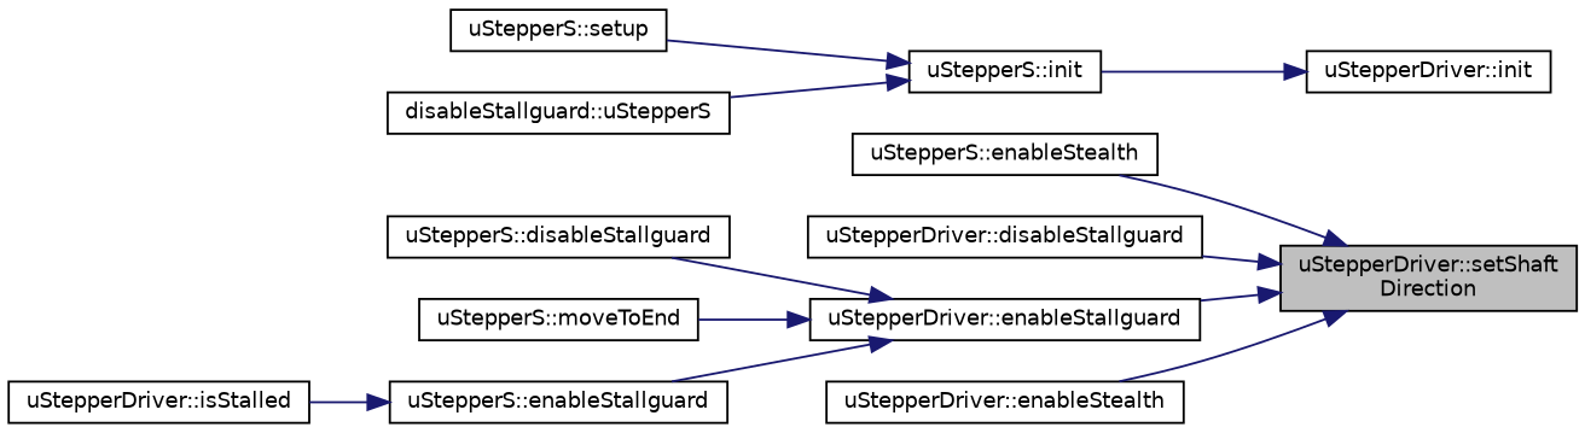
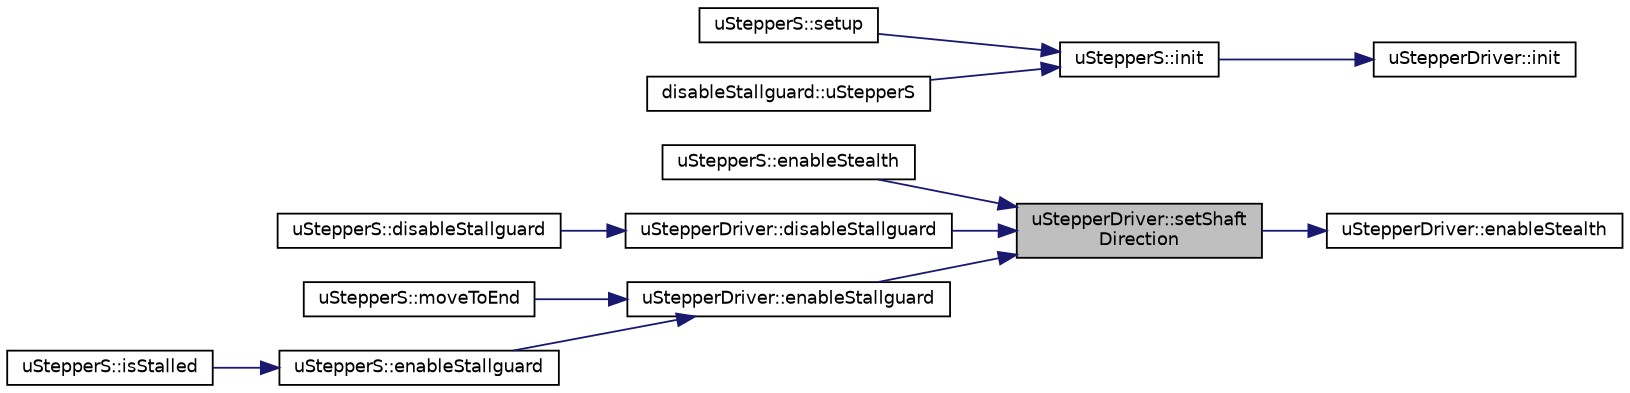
  digraph {
    rankdir=RL
    node [color=black fillcolor=white fontname=Helvetica fontsize=10 shape=record style=filled]
    edge [color=midnightblue dir=back fontname=Helvetica fontsize=10 labelfontname=Helvetica labelfontsize=10 style=solid]
    n1 [fillcolor=grey75 fontcolor=black height=0.2 label="uStepperDriver::setShaft\lDirection" width=0.4]
    n2 [height=0.2 label="uStepperS::enableStealth" width=0.4]
    n3 [height=0.2 label="uStepperDriver::disableStallguard" width=0.4]
    n4 [height=0.2 label="uStepperDriver::enableStallguard" width=0.4]
    n5 [height=0.2 label="uStepperDriver::enableStealth" width=0.4]
    n6 [height=0.2 label="uStepperS::disableStallguard" width=0.4]
    n7 [height=0.2 label="uStepperS::moveToEnd" width=0.4]
    n8 [height=0.2 label="uStepperS::enableStallguard" width=0.4]
-   n9 [height=0.2 label="uStepperDriver::isStalled" width=0.4]
+   n9 [height=0.2 label="uStepperS::isStalled" width=0.4]
    n10 [height=0.2 label="uStepperDriver::init" width=0.4]
    n11 [height=0.2 label="uStepperS::init" width=0.4]
    n12 [height=0.2 label="uStepperS::setup" width=0.4]
    n13 [height=0.2 label="disableStallguard::uStepperS" width=0.4]
    n1 -> n2
    n1 -> n3
    n1 -> n4
-   n1 -> n5
-   n4 -> n6
+   n5 -> n1
+   n3 -> n6
    n4 -> n7
    n4 -> n8
    n8 -> n9
    n10 -> n11
    n11 -> n12
    n11 -> n13
  }
